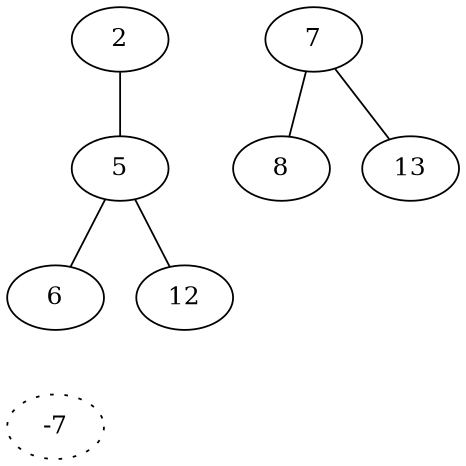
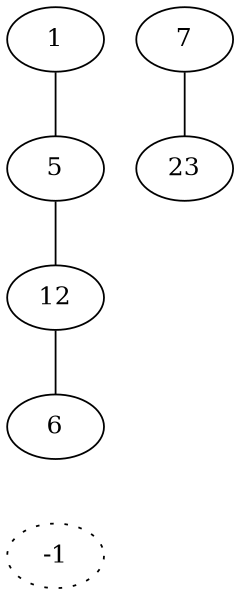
  graph {
-   n1 [label=2]
+   n1 [label=1]
    n2 [label=5]
    n3 [label=6]
    n4 [label=12]
    n5 [label=7]
-   n6 [label=8]
-   n7 [label=13]
-   n8 [label=-7 style=dotted]
+   n7 [label=23]
+   n8 [label=-1 style=dotted]
    n1 -- n2
-   n2 -- n3
+   n4 -- n3
    n2 -- n4
    n3 -- n8 [style=invis]
-   n5 -- n6
    n5 -- n7
  }
